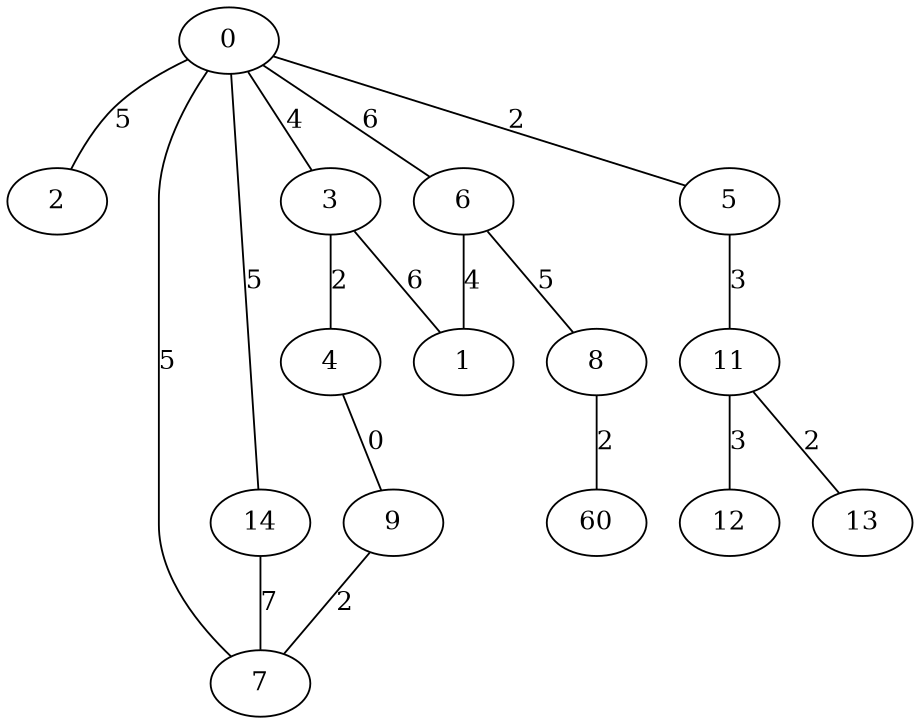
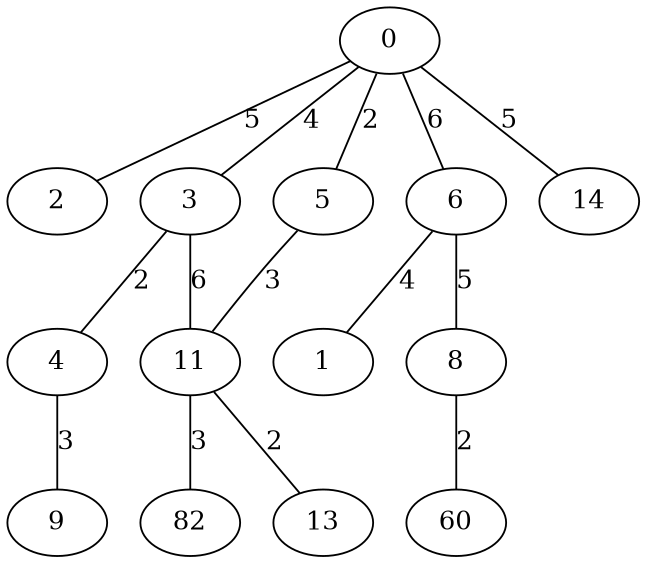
  graph {
    node [habit=1 x=6 y=1]
    edge [weight=2]
    0 [habit=2 y=3]
    2 [habit=11 x=5]
    3 [y=5]
    5 [x=4 y=4]
    6 [habit=10 x=8 y=6]
-   7 [base=1 habit=8 x=9 y=3]
    14 [habit=8 x=8]
    4 [habit=6 x=8 y=5]
    11 [habit=5 x=3 y=5]
    1 [habit=5]
    8 [habit=7 x=9 y=8]
    9 [habit=4 x=10 y=4]
-   12 [base=2 x=1 y=4]
+   12 [base=2 x=1 y=4 label=82]
    13 [habit=5 x=2 y=7]
    n15 [habit=4 label=60 x=10 y=10]
    0 -- 2 [label=5 weight=5]
    0 -- 3 [label=4 weight=4]
    0 -- 5 [label=2]
    0 -- 6 [label=6 weight=6]
-   0 -- 7 [label=5 weight=5]
    0 -- 14 [label=5 weight=5]
    3 -- 4 [label=2]
-   3 -- 1 [label=6 weight=6]
+   3 -- 11 [label=6 weight=6]
    5 -- 11 [label=3 weight=3]
    6 -- 1 [label=4 weight=4]
    6 -- 8 [label=5 weight=5]
-   14 -- 7 [label=7 weight=7]
-   4 -- 9 [label=0 weight=3]
+   4 -- 9 [label=3 weight=3]
    11 -- 12 [label=3 weight=3]
    11 -- 13 [label=2]
    8 -- n15 [label=2]
-   9 -- 7 [label=2]
  }
